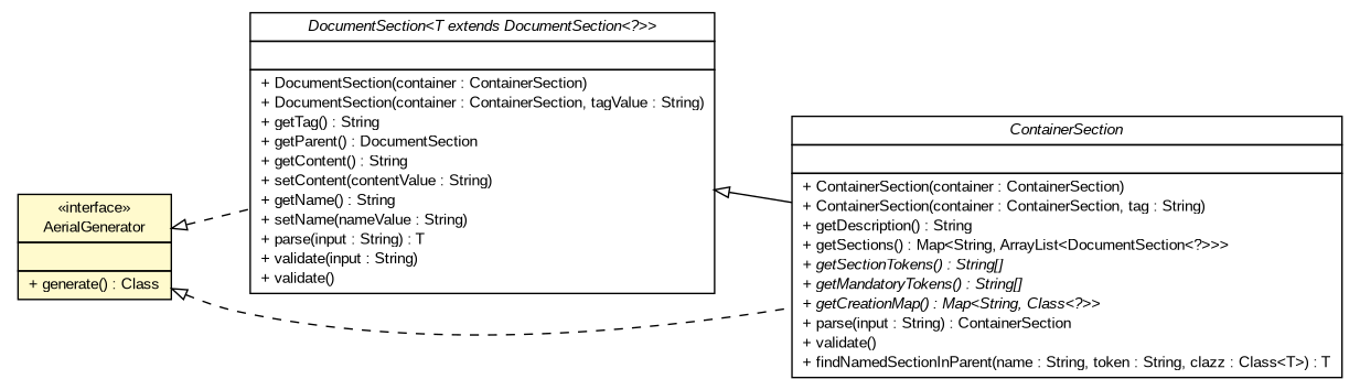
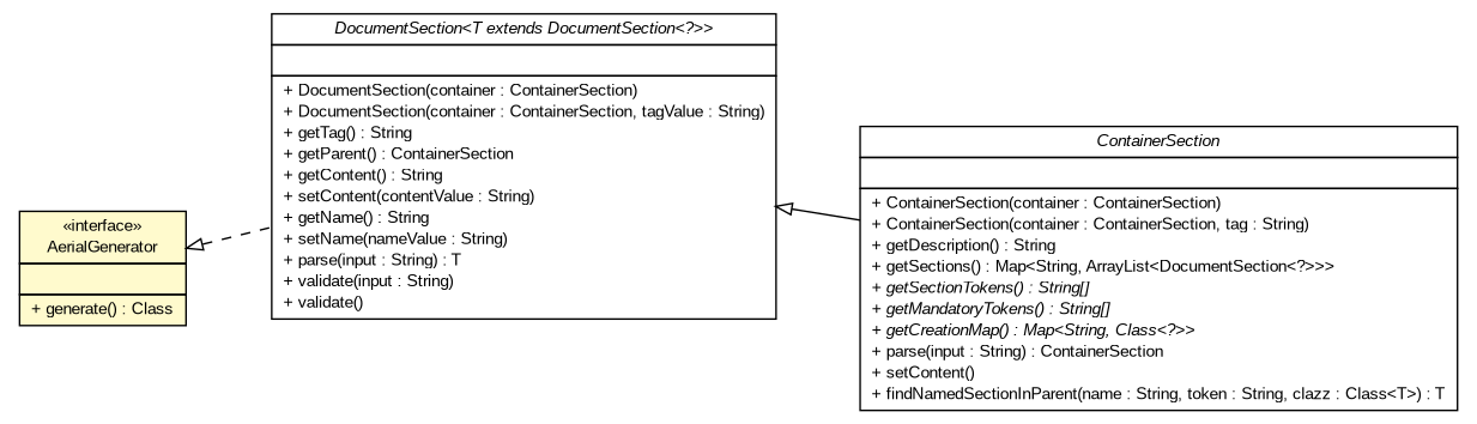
  digraph {
    nodesep=0.25
    rankdir=LR
    ranksep=0.5
    node [fontcolor=black fontname=arial fontsize=10.0 shape=plaintext]
    edge [arrowtail=empty dir=back fontname=arial fontsize=10 headport=p labelfontname=arial labelfontsize=10 style=dashed tailport=p]
    n1 [label=<<table title="com.github.mkolisnyk.aerial.AerialGenerator" border="0" cellborder="1" cellspacing="0" cellpadding="2" port="p" bgcolor="lemonChiffon" href="./AerialGenerator.html"> 		<tr><td><table border="0" cellspacing="0" cellpadding="1"> <tr><td align="center" balign="center"> &#171;interface&#187; </td></tr> <tr><td align="center" balign="center"> AerialGenerator </td></tr> 		</table></td></tr> 		<tr><td><table border="0" cellspacing="0" cellpadding="1"> <tr><td align="left" balign="left">  </td></tr> 		</table></td></tr> 		<tr><td><table border="0" cellspacing="0" cellpadding="1"> <tr><td align="left" balign="left"> + generate() : Class </td></tr> 		</table></td></tr> 		</table>>]
-   n2 [label=<<table title="com.github.mkolisnyk.aerial.document.DocumentSection" border="0" cellborder="1" cellspacing="0" cellpadding="2" port="p" href="./document/DocumentSection.html"> 		<tr><td><table border="0" cellspacing="0" cellpadding="1"> <tr><td align="center" balign="center"><font face="arial italic"> DocumentSection&lt;T extends DocumentSection&lt;?&gt;&gt; </font></td></tr> 		</table></td></tr> 		<tr><td><table border="0" cellspacing="0" cellpadding="1"> <tr><td align="left" balign="left">  </td></tr> 		</table></td></tr> 		<tr><td><table border="0" cellspacing="0" cellpadding="1"> <tr><td align="left" balign="left"> + DocumentSection(container : ContainerSection) </td></tr> <tr><td align="left" balign="left"> + DocumentSection(container : ContainerSection, tagValue : String) </td></tr> <tr><td align="left" balign="left"> + getTag() : String </td></tr> <tr><td align="left" balign="left"> + getParent() : DocumentSection </td></tr> <tr><td align="left" balign="left"> + getContent() : String </td></tr> <tr><td align="left" balign="left"> + setContent(contentValue : String) </td></tr> <tr><td align="left" balign="left"> + getName() : String </td></tr> <tr><td align="left" balign="left"> + setName(nameValue : String) </td></tr> <tr><td align="left" balign="left"> + parse(input : String) : T </td></tr> <tr><td align="left" balign="left"> + validate(input : String) </td></tr> <tr><td align="left" balign="left"> + validate() </td></tr> 		</table></td></tr> 		</table>>]
-   n3 [label=<<table title="com.github.mkolisnyk.aerial.document.ContainerSection" border="0" cellborder="1" cellspacing="0" cellpadding="2" port="p" href="./document/ContainerSection.html"> 		<tr><td><table border="0" cellspacing="0" cellpadding="1"> <tr><td align="center" balign="center"><font face="arial italic"> ContainerSection </font></td></tr> 		</table></td></tr> 		<tr><td><table border="0" cellspacing="0" cellpadding="1"> <tr><td align="left" balign="left">  </td></tr> 		</table></td></tr> 		<tr><td><table border="0" cellspacing="0" cellpadding="1"> <tr><td align="left" balign="left"> + ContainerSection(container : ContainerSection) </td></tr> <tr><td align="left" balign="left"> + ContainerSection(container : ContainerSection, tag : String) </td></tr> <tr><td align="left" balign="left"> + getDescription() : String </td></tr> <tr><td align="left" balign="left"> + getSections() : Map&lt;String, ArrayList&lt;DocumentSection&lt;?&gt;&gt;&gt; </td></tr> <tr><td align="left" balign="left"><font face="arial italic" point-size="10.0"> + getSectionTokens() : String[] </font></td></tr> <tr><td align="left" balign="left"><font face="arial italic" point-size="10.0"> + getMandatoryTokens() : String[] </font></td></tr> <tr><td align="left" balign="left"><font face="arial italic" point-size="10.0"> + getCreationMap() : Map&lt;String, Class&lt;?&gt;&gt; </font></td></tr> <tr><td align="left" balign="left"> + parse(input : String) : ContainerSection </td></tr> <tr><td align="left" balign="left"> + validate() </td></tr> <tr><td align="left" balign="left"> + findNamedSectionInParent(name : String, token : String, clazz : Class&lt;T&gt;) : T </td></tr> 		</table></td></tr> 		</table>>]
+   n2 [label=<<table title="com.github.mkolisnyk.aerial.document.DocumentSection" border="0" cellborder="1" cellspacing="0" cellpadding="2" port="p" href="./document/DocumentSection.html"> 		<tr><td><table border="0" cellspacing="0" cellpadding="1"> <tr><td align="center" balign="center"><font face="arial italic"> DocumentSection&lt;T extends DocumentSection&lt;?&gt;&gt; </font></td></tr> 		</table></td></tr> 		<tr><td><table border="0" cellspacing="0" cellpadding="1"> <tr><td align="left" balign="left">  </td></tr> 		</table></td></tr> 		<tr><td><table border="0" cellspacing="0" cellpadding="1"> <tr><td align="left" balign="left"> + DocumentSection(container : ContainerSection) </td></tr> <tr><td align="left" balign="left"> + DocumentSection(container : ContainerSection, tagValue : String) </td></tr> <tr><td align="left" balign="left"> + getTag() : String </td></tr> <tr><td align="left" balign="left"> + getParent() : ContainerSection </td></tr> <tr><td align="left" balign="left"> + getContent() : String </td></tr> <tr><td align="left" balign="left"> + setContent(contentValue : String) </td></tr> <tr><td align="left" balign="left"> + getName() : String </td></tr> <tr><td align="left" balign="left"> + setName(nameValue : String) </td></tr> <tr><td align="left" balign="left"> + parse(input : String) : T </td></tr> <tr><td align="left" balign="left"> + validate(input : String) </td></tr> <tr><td align="left" balign="left"> + validate() </td></tr> 		</table></td></tr> 		</table>>]
+   n3 [label=<<table title="com.github.mkolisnyk.aerial.document.ContainerSection" border="0" cellborder="1" cellspacing="0" cellpadding="2" port="p" href="./document/ContainerSection.html"> 		<tr><td><table border="0" cellspacing="0" cellpadding="1"> <tr><td align="center" balign="center"><font face="arial italic"> ContainerSection </font></td></tr> 		</table></td></tr> 		<tr><td><table border="0" cellspacing="0" cellpadding="1"> <tr><td align="left" balign="left">  </td></tr> 		</table></td></tr> 		<tr><td><table border="0" cellspacing="0" cellpadding="1"> <tr><td align="left" balign="left"> + ContainerSection(container : ContainerSection) </td></tr> <tr><td align="left" balign="left"> + ContainerSection(container : ContainerSection, tag : String) </td></tr> <tr><td align="left" balign="left"> + getDescription() : String </td></tr> <tr><td align="left" balign="left"> + getSections() : Map&lt;String, ArrayList&lt;DocumentSection&lt;?&gt;&gt;&gt; </td></tr> <tr><td align="left" balign="left"><font face="arial italic" point-size="10.0"> + getSectionTokens() : String[] </font></td></tr> <tr><td align="left" balign="left"><font face="arial italic" point-size="10.0"> + getMandatoryTokens() : String[] </font></td></tr> <tr><td align="left" balign="left"><font face="arial italic" point-size="10.0"> + getCreationMap() : Map&lt;String, Class&lt;?&gt;&gt; </font></td></tr> <tr><td align="left" balign="left"> + parse(input : String) : ContainerSection </td></tr> <tr><td align="left" balign="left"> + setContent() </td></tr> <tr><td align="left" balign="left"> + findNamedSectionInParent(name : String, token : String, clazz : Class&lt;T&gt;) : T </td></tr> 		</table></td></tr> 		</table>>]
    n1 -> n2
-   n1 -> n3
    n2 -> n3 [style=""]
  }
